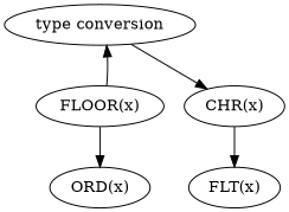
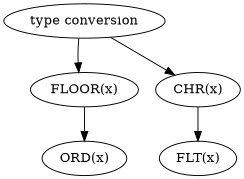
  digraph {
    "type conversion"
    "FLOOR(x)"
    "CHR(x)"
    "ORD(x)"
    "FLT(x)"
-   "FLOOR(x)" -> "type conversion"
+   "type conversion" -> "FLOOR(x)"
    "type conversion" -> "CHR(x)"
    "FLOOR(x)" -> "ORD(x)"
    "CHR(x)" -> "FLT(x)"
  }
